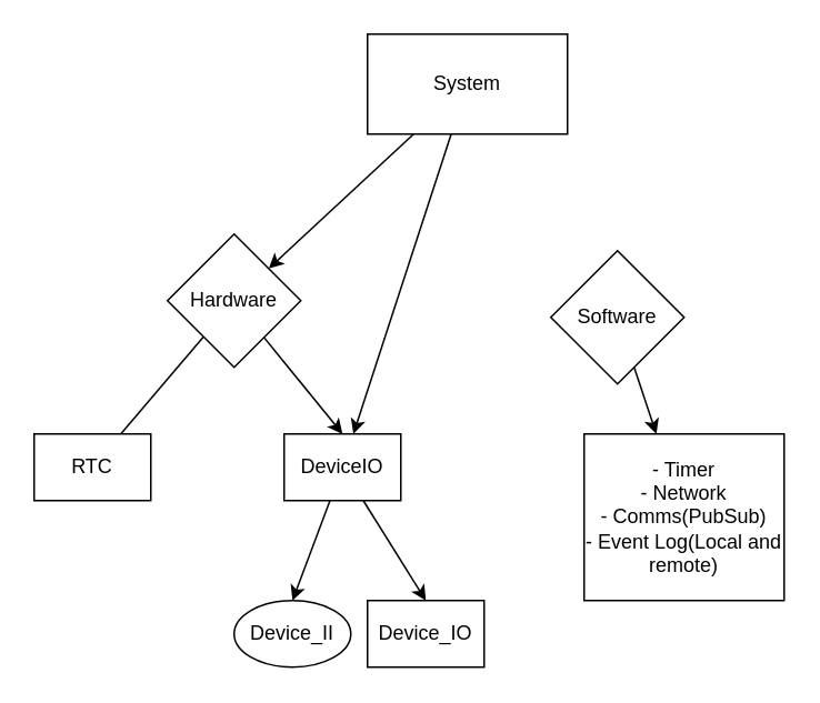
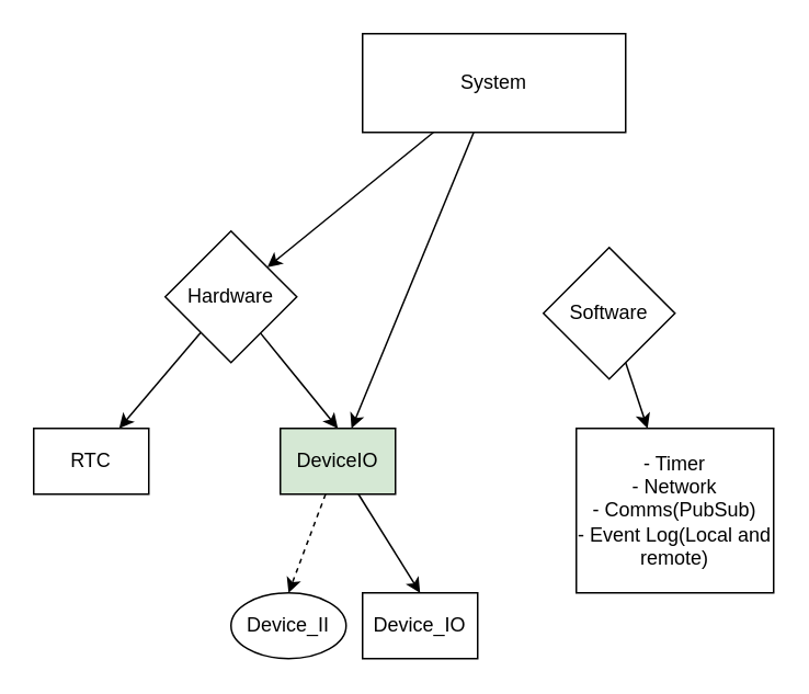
  <mxCell id="0" />
  <mxCell id="1" parent="0" />
  <mxCell id="2" value="" style="edgeStyle=none;html=1;" parent="1" source="4" target="7" edge="1"><mxGeometry relative="1" as="geometry" /></mxCell>
  <mxCell id="3" value="" style="edgeStyle=none;html=1;" parent="1" source="4" target="13" edge="1"><mxGeometry relative="1" as="geometry" /></mxCell>
- <mxCell id="4" value="System" style="whiteSpace=wrap;html=1;" parent="1" vertex="1"><mxGeometry x="220" y="20" width="120" height="60" as="geometry" /></mxCell>
- <mxCell id="5" value="" style="edgeStyle=none;html=1;endArrow=none;" parent="1" source="7" target="10" edge="1"><mxGeometry relative="1" as="geometry" /></mxCell>
+ <mxCell id="4" value="System" style="whiteSpace=wrap;html=1;" parent="1" vertex="1"><mxGeometry x="220" y="20" width="160" height="60" as="geometry" /></mxCell>
+ <mxCell id="5" value="" style="edgeStyle=none;html=1;" parent="1" source="7" target="10" edge="1"><mxGeometry relative="1" as="geometry" /></mxCell>
  <mxCell id="6" style="edgeStyle=none;html=1;entryX=0.5;entryY=0;entryDx=0;entryDy=0;" parent="1" source="7" target="13" edge="1"><mxGeometry relative="1" as="geometry" /></mxCell>
  <mxCell id="7" value="Hardware" style="rhombus;whiteSpace=wrap;html=1;" parent="1" vertex="1"><mxGeometry x="100" y="140" width="80" height="80" as="geometry" /></mxCell>
  <mxCell id="8" value="" style="edgeStyle=none;html=1;" parent="1" source="9" target="16" edge="1"><mxGeometry relative="1" as="geometry" /></mxCell>
  <mxCell id="9" value="Software" style="rhombus;whiteSpace=wrap;html=1;" parent="1" vertex="1"><mxGeometry x="330" y="150" width="80" height="80" as="geometry" /></mxCell>
  <mxCell id="10" value="RTC" style="whiteSpace=wrap;html=1;" parent="1" vertex="1"><mxGeometry x="20" y="260" width="70" height="40" as="geometry" /></mxCell>
- <mxCell id="11" style="edgeStyle=none;html=1;entryX=0.5;entryY=0;entryDx=0;entryDy=0;" parent="1" source="13" target="14" edge="1"><mxGeometry relative="1" as="geometry" /></mxCell>
+ <mxCell id="11" style="edgeStyle=none;html=1;entryX=0.5;entryY=0;entryDx=0;entryDy=0;dashed=1;" parent="1" source="13" target="14" edge="1"><mxGeometry relative="1" as="geometry" /></mxCell>
  <mxCell id="12" style="edgeStyle=none;html=1;entryX=0.5;entryY=0;entryDx=0;entryDy=0;" parent="1" source="13" target="15" edge="1"><mxGeometry relative="1" as="geometry" /></mxCell>
- <mxCell id="13" value="DeviceIO" style="whiteSpace=wrap;html=1;" parent="1" vertex="1"><mxGeometry x="170" y="260" width="70" height="40" as="geometry" /></mxCell>
+ <mxCell id="13" value="DeviceIO" style="whiteSpace=wrap;html=1;fillColor=#d5e8d4;" parent="1" vertex="1"><mxGeometry x="170" y="260" width="70" height="40" as="geometry" /></mxCell>
  <mxCell id="14" value="Device_II" style="ellipse;whiteSpace=wrap;html=1;" parent="1" vertex="1"><mxGeometry x="140" y="360" width="70" height="40" as="geometry" /></mxCell>
  <mxCell id="15" value="Device_IO" style="whiteSpace=wrap;html=1;" parent="1" vertex="1"><mxGeometry x="220" y="360" width="70" height="40" as="geometry" /></mxCell>
  <mxCell id="16" value="- Timer&lt;br&gt;- Network&lt;br&gt;- Comms(PubSub)&lt;br&gt;- Event Log(Local and remote)" style="whiteSpace=wrap;html=1;" parent="1" vertex="1"><mxGeometry x="350" y="260" width="120" height="100" as="geometry" /></mxCell>
